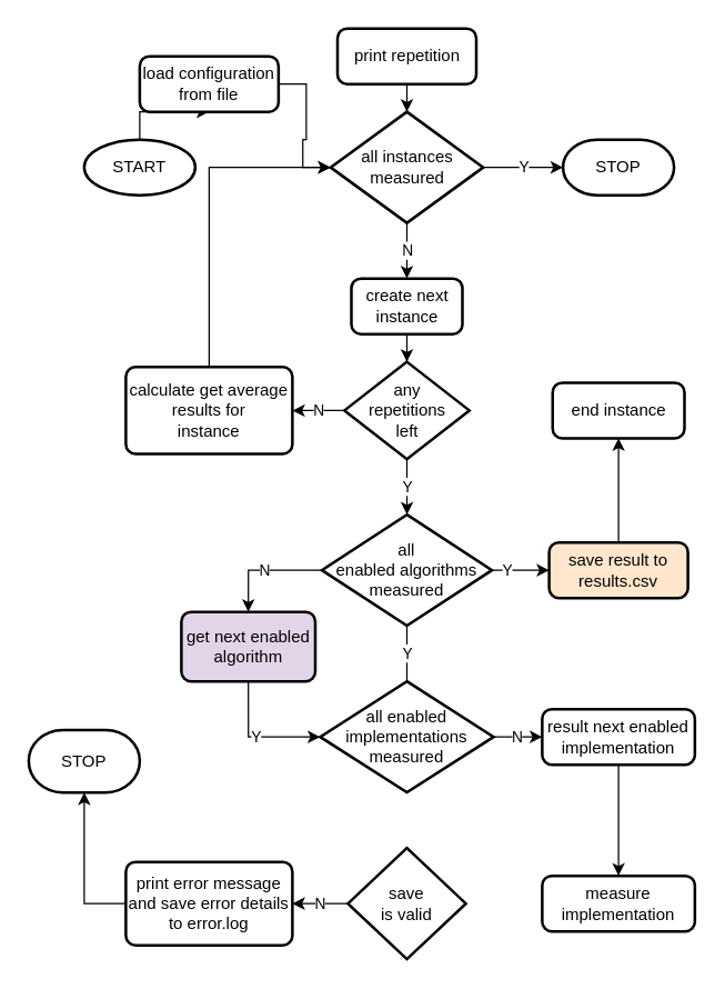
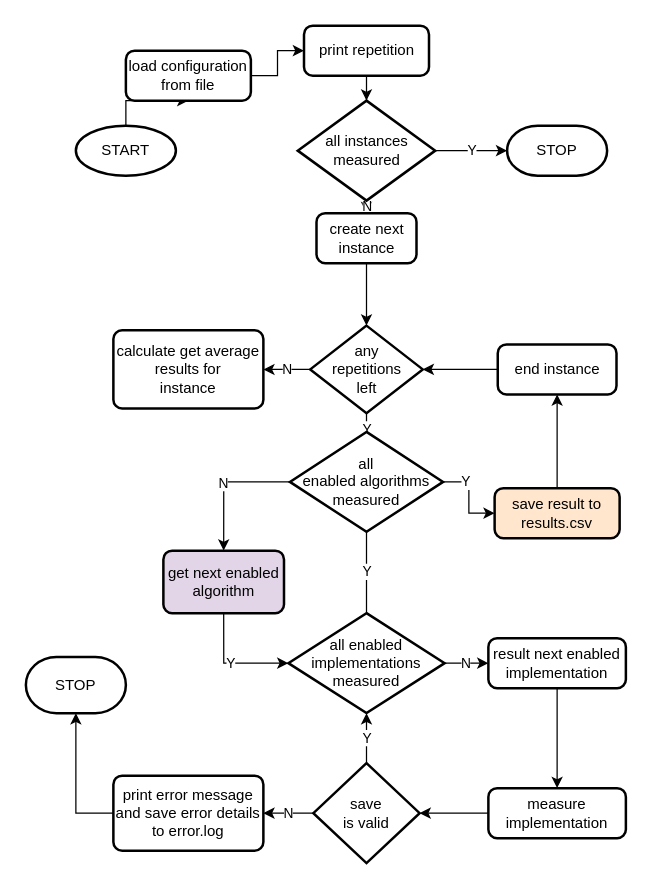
  <mxCell id="0" />
  <mxCell id="1" parent="0" />
  <mxCell id="2" value="" style="edgeStyle=orthogonalEdgeStyle;rounded=0;orthogonalLoop=1;jettySize=auto;html=1;" edge="1" parent="1" source="3" target="5"><mxGeometry relative="1" as="geometry" /></mxCell>
  <mxCell id="3" value="START" style="strokeWidth=2;html=1;shape=mxgraph.flowchart.start_1;whiteSpace=wrap;" vertex="1" parent="1"><mxGeometry x="60" y="100" width="80" height="40" as="geometry" /></mxCell>
- <mxCell id="4" value="" style="edgeStyle=orthogonalEdgeStyle;rounded=0;orthogonalLoop=1;jettySize=auto;html=1;" edge="1" parent="1" source="5" target="8"><mxGeometry relative="1" as="geometry" /></mxCell>
+ <mxCell id="4" value="" style="edgeStyle=orthogonalEdgeStyle;rounded=0;orthogonalLoop=1;jettySize=auto;html=1;" edge="1" parent="1" source="5" target="18"><mxGeometry relative="1" as="geometry" /></mxCell>
  <mxCell id="5" value="load configuration from file" style="rounded=1;whiteSpace=wrap;html=1;absoluteArcSize=1;arcSize=14;strokeWidth=2;" vertex="1" parent="1"><mxGeometry x="100" y="40" width="100" height="40" as="geometry" /></mxCell>
  <mxCell id="6" value="Y" style="edgeStyle=orthogonalEdgeStyle;rounded=0;orthogonalLoop=1;jettySize=auto;html=1;" edge="1" parent="1" source="8" target="9"><mxGeometry relative="1" as="geometry" /></mxCell>
  <mxCell id="7" value="N" style="edgeStyle=orthogonalEdgeStyle;rounded=0;orthogonalLoop=1;jettySize=auto;html=1;" edge="1" parent="1" source="8" target="11"><mxGeometry relative="1" as="geometry" /></mxCell>
  <mxCell id="8" value="all instances measured" style="strokeWidth=2;html=1;shape=mxgraph.flowchart.decision;whiteSpace=wrap;" vertex="1" parent="1"><mxGeometry x="237.5" y="80" width="110" height="80" as="geometry" /></mxCell>
  <mxCell id="9" value="STOP" style="strokeWidth=2;html=1;shape=mxgraph.flowchart.terminator;whiteSpace=wrap;" vertex="1" parent="1"><mxGeometry x="405" y="100" width="80" height="40" as="geometry" /></mxCell>
  <mxCell id="10" value="" style="edgeStyle=orthogonalEdgeStyle;rounded=0;orthogonalLoop=1;jettySize=auto;html=1;" edge="1" parent="1" source="11" target="14"><mxGeometry relative="1" as="geometry" /></mxCell>
- <mxCell id="11" value="create next instance" style="rounded=1;whiteSpace=wrap;html=1;absoluteArcSize=1;arcSize=14;strokeWidth=2;" vertex="1" parent="1"><mxGeometry x="252.5" y="200" width="80" height="40" as="geometry" /></mxCell>
+ <mxCell id="11" value="create next instance" style="rounded=1;whiteSpace=wrap;html=1;absoluteArcSize=1;arcSize=14;strokeWidth=2;" vertex="1" parent="1"><mxGeometry x="252.5" y="170" width="80" height="40" as="geometry" /></mxCell>
  <mxCell id="12" value="N" style="edgeStyle=orthogonalEdgeStyle;rounded=0;orthogonalLoop=1;jettySize=auto;html=1;" edge="1" parent="1" source="14" target="15"><mxGeometry relative="1" as="geometry" /></mxCell>
  <mxCell id="13" value="Y" style="edgeStyle=orthogonalEdgeStyle;rounded=0;orthogonalLoop=1;jettySize=auto;html=1;" edge="1" parent="1" source="14" target="29"><mxGeometry relative="1" as="geometry" /></mxCell>
  <mxCell id="14" value="any &lt;br&gt;repetitions&lt;br&gt;left" style="strokeWidth=2;html=1;shape=mxgraph.flowchart.decision;whiteSpace=wrap;" vertex="1" parent="1"><mxGeometry x="247.5" y="260" width="90" height="70" as="geometry" /></mxCell>
  <mxCell id="15" value="calculate get average results for&lt;br&gt;instance" style="rounded=1;whiteSpace=wrap;html=1;absoluteArcSize=1;arcSize=14;strokeWidth=2;" vertex="1" parent="1"><mxGeometry x="90" y="263.75" width="120" height="62.5" as="geometry" /></mxCell>
- <mxCell id="16" style="edgeStyle=orthogonalEdgeStyle;rounded=0;orthogonalLoop=1;jettySize=auto;html=1;entryX=0;entryY=0.5;entryDx=0;entryDy=0;entryPerimeter=0;exitX=0.5;exitY=0;exitDx=0;exitDy=0;" edge="1" parent="1" source="15" target="8"><mxGeometry relative="1" as="geometry"><Array as="points"><mxPoint x="150" y="120" /></Array></mxGeometry></mxCell>
  <mxCell id="17" value="" style="edgeStyle=orthogonalEdgeStyle;rounded=0;orthogonalLoop=1;jettySize=auto;html=1;" edge="1" parent="1" source="18" target="8"><mxGeometry relative="1" as="geometry" /></mxCell>
  <mxCell id="18" value="print repetition" style="rounded=1;whiteSpace=wrap;html=1;absoluteArcSize=1;arcSize=14;strokeWidth=2;" vertex="1" parent="1"><mxGeometry x="242.5" y="20" width="100" height="40" as="geometry" /></mxCell>
  <mxCell id="19" value="N" style="edgeStyle=orthogonalEdgeStyle;rounded=0;orthogonalLoop=1;jettySize=auto;html=1;exitX=1;exitY=0.5;exitDx=0;exitDy=0;exitPerimeter=0;" edge="1" parent="1" source="20" target="33"><mxGeometry relative="1" as="geometry" /></mxCell>
  <mxCell id="20" value="all enabled&lt;br&gt;implementations&lt;br&gt;measured" style="strokeWidth=2;html=1;shape=mxgraph.flowchart.decision;whiteSpace=wrap;" vertex="1" parent="1"><mxGeometry x="230" y="490" width="125" height="80" as="geometry" /></mxCell>
+ <mxCell id="21" value="" style="edgeStyle=orthogonalEdgeStyle;rounded=0;orthogonalLoop=1;jettySize=auto;html=1;" edge="1" parent="1" source="22" target="25"><mxGeometry relative="1" as="geometry"><mxPoint x="290.053" y="805" as="sourcePoint" /></mxGeometry></mxCell>
  <mxCell id="22" value="measure implementation" style="rounded=1;whiteSpace=wrap;html=1;absoluteArcSize=1;arcSize=14;strokeWidth=2;" vertex="1" parent="1"><mxGeometry x="390" y="630" width="110" height="40" as="geometry" /></mxCell>
  <mxCell id="23" value="N" style="edgeStyle=orthogonalEdgeStyle;rounded=0;orthogonalLoop=1;jettySize=auto;html=1;entryX=1;entryY=0.5;entryDx=0;entryDy=0;" edge="1" parent="1" source="25" target="26"><mxGeometry relative="1" as="geometry" /></mxCell>
+ <mxCell id="24" value="Y" style="edgeStyle=orthogonalEdgeStyle;rounded=0;orthogonalLoop=1;jettySize=auto;html=1;" edge="1" parent="1" source="25" target="20"><mxGeometry relative="1" as="geometry" /></mxCell>
  <mxCell id="25" value="save&lt;br&gt;is valid" style="strokeWidth=2;html=1;shape=mxgraph.flowchart.decision;whiteSpace=wrap;" vertex="1" parent="1"><mxGeometry x="250" y="610" width="85" height="80" as="geometry" /></mxCell>
  <mxCell id="26" value="print error message and save error details to error.log" style="rounded=1;whiteSpace=wrap;html=1;absoluteArcSize=1;arcSize=14;strokeWidth=2;" vertex="1" parent="1"><mxGeometry x="90" y="620" width="120" height="60" as="geometry" /></mxCell>
  <mxCell id="27" value="N" style="edgeStyle=orthogonalEdgeStyle;rounded=0;orthogonalLoop=1;jettySize=auto;html=1;entryX=0.5;entryY=0;entryDx=0;entryDy=0;" edge="1" parent="1" source="29" target="30"><mxGeometry relative="1" as="geometry" /></mxCell>
  <mxCell id="28" value="Y" style="edgeStyle=orthogonalEdgeStyle;rounded=0;orthogonalLoop=1;jettySize=auto;html=1;entryX=0;entryY=0.5;entryDx=0;entryDy=0;" edge="1" parent="1" source="29" target="36"><mxGeometry x="-0.447" relative="1" as="geometry"><mxPoint as="offset" /></mxGeometry></mxCell>
- <mxCell id="29" value="all &lt;br&gt;enabled algorithms measured" style="strokeWidth=2;html=1;shape=mxgraph.flowchart.decision;whiteSpace=wrap;" vertex="1" parent="1"><mxGeometry x="231.25" y="370" width="122.5" height="80" as="geometry" /></mxCell>
+ <mxCell id="29" value="all &lt;br&gt;enabled algorithms measured" style="strokeWidth=2;html=1;shape=mxgraph.flowchart.decision;whiteSpace=wrap;" vertex="1" parent="1"><mxGeometry x="231.25" y="345" width="122.5" height="80" as="geometry" /></mxCell>
  <mxCell id="30" value="get next enabled algorithm" style="rounded=1;whiteSpace=wrap;html=1;absoluteArcSize=1;arcSize=14;strokeWidth=2;fillColor=#e1d5e7;" vertex="1" parent="1"><mxGeometry x="130" y="440" width="96.5" height="50" as="geometry" /></mxCell>
  <mxCell id="31" value="Y" style="edgeStyle=orthogonalEdgeStyle;rounded=0;orthogonalLoop=1;jettySize=auto;html=1;entryX=0;entryY=0.5;entryDx=0;entryDy=0;entryPerimeter=0;exitX=0.5;exitY=1;exitDx=0;exitDy=0;" edge="1" parent="1" source="30" target="20"><mxGeometry relative="1" as="geometry"><mxPoint x="290" y="590" as="targetPoint" /></mxGeometry></mxCell>
  <mxCell id="32" style="edgeStyle=orthogonalEdgeStyle;rounded=0;orthogonalLoop=1;jettySize=auto;html=1;entryX=0.5;entryY=0;entryDx=0;entryDy=0;" edge="1" parent="1" source="33" target="22"><mxGeometry relative="1" as="geometry" /></mxCell>
  <mxCell id="33" value="result next enabled implementation" style="rounded=1;whiteSpace=wrap;html=1;absoluteArcSize=1;arcSize=14;strokeWidth=2;" vertex="1" parent="1"><mxGeometry x="390" y="510" width="110" height="40" as="geometry" /></mxCell>
  <mxCell id="34" value="Y" style="edgeStyle=orthogonalEdgeStyle;orthogonalLoop=1;jettySize=auto;html=1;entryX=0.5;entryY=1;entryDx=0;entryDy=0;entryPerimeter=0;exitX=0.5;exitY=0;exitDx=0;exitDy=0;exitPerimeter=0;rounded=0;endArrow=none;" edge="1" parent="1" source="20" target="29"><mxGeometry relative="1" as="geometry"><mxPoint as="offset" /></mxGeometry></mxCell>
  <mxCell id="35" value="" style="edgeStyle=orthogonalEdgeStyle;rounded=0;orthogonalLoop=1;jettySize=auto;html=1;" edge="1" parent="1" source="36" target="38"><mxGeometry relative="1" as="geometry" /></mxCell>
  <mxCell id="36" value="save result to results.csv" style="rounded=1;whiteSpace=wrap;html=1;absoluteArcSize=1;arcSize=14;strokeWidth=2;fillColor=#ffe6cc;" vertex="1" parent="1"><mxGeometry x="395" y="390" width="100" height="40" as="geometry" /></mxCell>
+ <mxCell id="37" value="" style="edgeStyle=orthogonalEdgeStyle;rounded=0;orthogonalLoop=1;jettySize=auto;html=1;" edge="1" parent="1" source="38" target="14"><mxGeometry relative="1" as="geometry" /></mxCell>
  <mxCell id="38" value="end instance" style="rounded=1;whiteSpace=wrap;html=1;absoluteArcSize=1;arcSize=14;strokeWidth=2;" vertex="1" parent="1"><mxGeometry x="397.5" y="275" width="95" height="40" as="geometry" /></mxCell>
  <mxCell id="39" value="STOP" style="strokeWidth=2;html=1;shape=mxgraph.flowchart.terminator;whiteSpace=wrap;" vertex="1" parent="1"><mxGeometry x="20" y="525" width="80" height="45" as="geometry" /></mxCell>
  <mxCell id="40" style="edgeStyle=orthogonalEdgeStyle;rounded=0;orthogonalLoop=1;jettySize=auto;html=1;entryX=0.5;entryY=1;entryDx=0;entryDy=0;entryPerimeter=0;" edge="1" parent="1" source="26" target="39"><mxGeometry relative="1" as="geometry"><Array as="points"><mxPoint x="60" y="650" /></Array></mxGeometry></mxCell>
